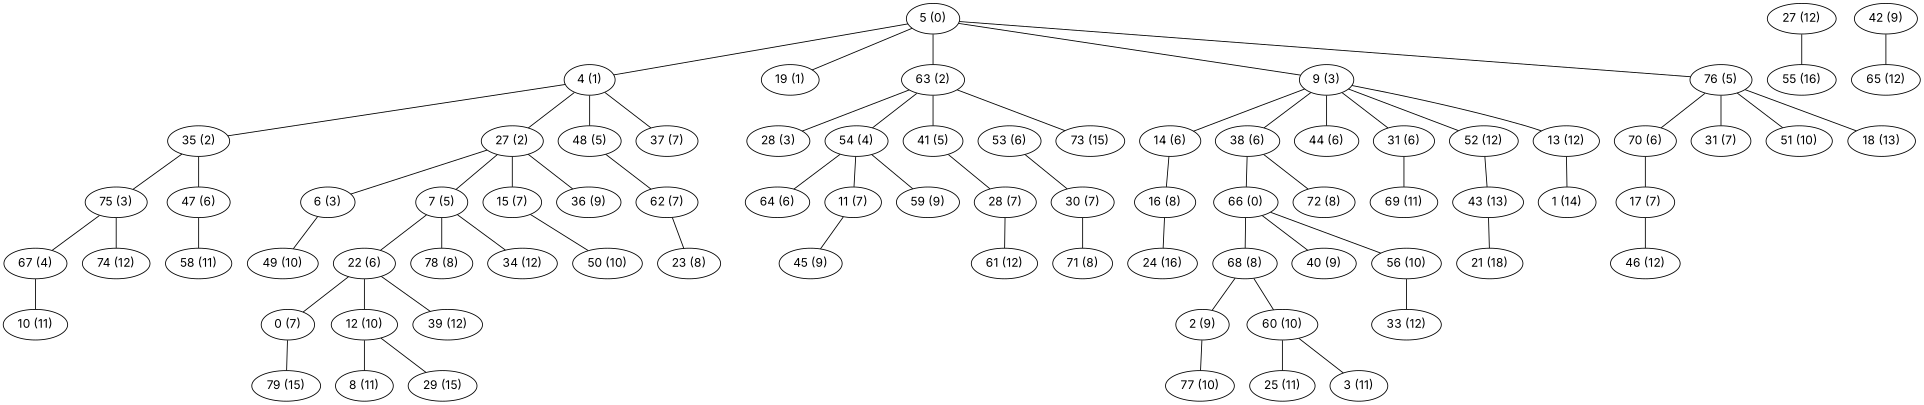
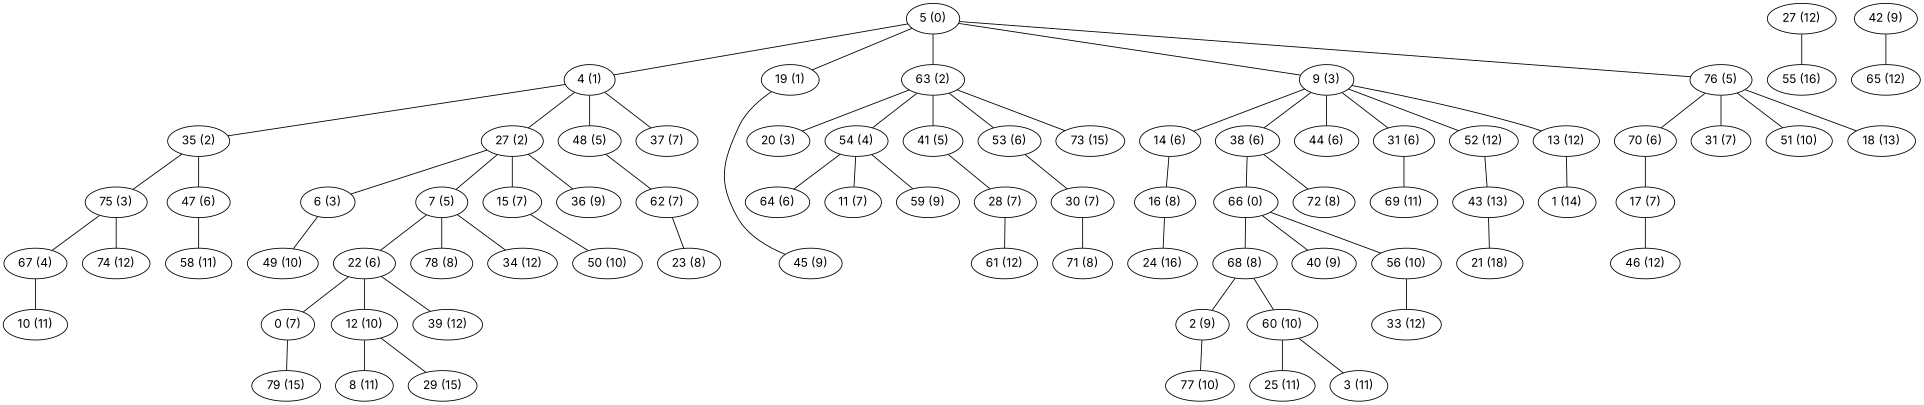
  graph {
    fontname=Inter
    node [fontname=Inter]
    edge [fontname=Inter]
    "5 (0)"
    "4 (1)"
    "19 (1)"
    "63 (2)"
    "9 (3)"
    "76 (5)"
    "35 (2)"
    n8 [label="27 (2)"]
    "48 (5)"
    "37 (7)"
    "45 (9)"
-   "20 (3)" [label="28 (3)"]
+   "20 (3)"
    "54 (4)"
    "41 (5)"
    "53 (6)"
    "73 (15)"
    "14 (6)"
    "38 (6)"
    "44 (6)"
    n20 [label="31 (6)"]
    "52 (12)"
    "13 (12)"
    "70 (6)"
    "31 (7)"
    "51 (10)"
    "18 (13)"
    "75 (3)"
    "47 (6)"
    "6 (3)"
    "7 (5)"
    "15 (7)"
    "36 (9)"
    "62 (7)"
    "67 (4)"
    "74 (12)"
    "58 (11)"
    "49 (10)"
    "22 (6)"
    "78 (8)"
    "34 (12)"
    "50 (10)"
    "64 (6)"
    "11 (7)"
    "59 (9)"
    "28 (7)"
    "30 (7)"
    "10 (11)"
    "16 (8)"
    n49 [label="66 (0)"]
    "72 (8)"
    "69 (11)"
    "43 (13)"
    "1 (14)"
    "61 (12)"
    "23 (8)"
    "17 (7)"
    "0 (7)"
    "12 (10)"
    "39 (12)"
    "24 (16)"
    "68 (8)"
    "40 (9)"
    "56 (10)"
    "27 (12)"
    "55 (16)"
    "46 (12)"
    "71 (8)"
    "79 (15)"
    "8 (11)"
    "29 (15)"
    "42 (9)"
    "65 (12)"
    "2 (9)"
    "60 (10)"
    "33 (12)"
    "77 (10)"
    "25 (11)"
    "3 (11)"
    "21 (18)"
    "5 (0)" -- "4 (1)"
    "5 (0)" -- "19 (1)"
    "5 (0)" -- "63 (2)"
    "5 (0)" -- "9 (3)"
    "5 (0)" -- "76 (5)"
    "4 (1)" -- "35 (2)"
    "4 (1)" -- n8
    "4 (1)" -- "48 (5)"
    "4 (1)" -- "37 (7)"
-   "11 (7)" -- "45 (9)"
+   "19 (1)" -- "45 (9)"
    "63 (2)" -- "20 (3)"
    "63 (2)" -- "54 (4)"
    "63 (2)" -- "41 (5)"
+   "63 (2)" -- "53 (6)"
    "63 (2)" -- "73 (15)"
    "9 (3)" -- "14 (6)"
    "9 (3)" -- "38 (6)"
    "9 (3)" -- "44 (6)"
    "9 (3)" -- n20
    "9 (3)" -- "52 (12)"
    "9 (3)" -- "13 (12)"
    "76 (5)" -- "70 (6)"
    "76 (5)" -- "31 (7)"
    "76 (5)" -- "51 (10)"
    "76 (5)" -- "18 (13)"
    "35 (2)" -- "75 (3)"
    "35 (2)" -- "47 (6)"
    n8 -- "6 (3)"
    n8 -- "7 (5)"
    n8 -- "15 (7)"
    n8 -- "36 (9)"
    "48 (5)" -- "62 (7)"
    "54 (4)" -- "64 (6)"
    "54 (4)" -- "11 (7)"
    "54 (4)" -- "59 (9)"
    "41 (5)" -- "28 (7)"
    "53 (6)" -- "30 (7)"
    "14 (6)" -- "16 (8)"
    "38 (6)" -- n49
    "38 (6)" -- "72 (8)"
    n20 -- "69 (11)"
    "52 (12)" -- "43 (13)"
    "13 (12)" -- "1 (14)"
    "70 (6)" -- "17 (7)"
    "75 (3)" -- "67 (4)"
    "75 (3)" -- "74 (12)"
    "47 (6)" -- "58 (11)"
    "6 (3)" -- "49 (10)"
    "7 (5)" -- "22 (6)"
    "7 (5)" -- "78 (8)"
    "7 (5)" -- "34 (12)"
    "15 (7)" -- "50 (10)"
    "62 (7)" -- "23 (8)"
    "67 (4)" -- "10 (11)"
    "22 (6)" -- "0 (7)"
    "22 (6)" -- "12 (10)"
    "22 (6)" -- "39 (12)"
    "28 (7)" -- "61 (12)"
    "30 (7)" -- "71 (8)"
    "16 (8)" -- "24 (16)"
    n49 -- "68 (8)"
    n49 -- "40 (9)"
    n49 -- "56 (10)"
    "43 (13)" -- "21 (18)"
    "17 (7)" -- "46 (12)"
    "0 (7)" -- "79 (15)"
    "12 (10)" -- "8 (11)"
    "12 (10)" -- "29 (15)"
    "68 (8)" -- "2 (9)"
    "68 (8)" -- "60 (10)"
    "56 (10)" -- "33 (12)"
    "27 (12)" -- "55 (16)"
    "42 (9)" -- "65 (12)"
    "2 (9)" -- "77 (10)"
    "60 (10)" -- "25 (11)"
    "60 (10)" -- "3 (11)"
  }
